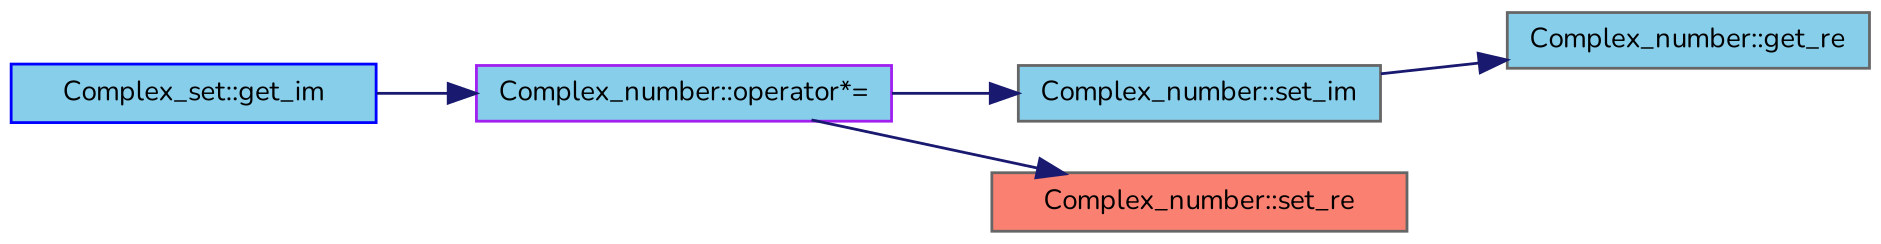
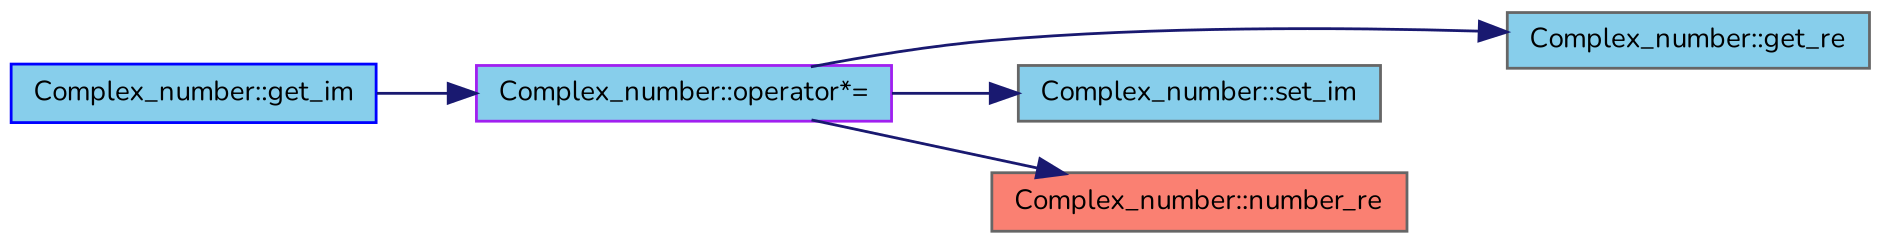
  digraph {
    fontname=Nunito
    rankdir=LR
    node [color=gray40 fillcolor=skyblue fontname=Nunito fontsize=10 shape=record style=filled]
    edge [color=midnightblue fontname=Nunito fontsize=10 labelfontname=Helvetica labelfontsize=10 style=solid]
    n1 [color=purple fontcolor=black height=0.2 label="Complex_number::operator*=" width=0.4]
    n2 [height=0.2 label="Complex_number::get_re" width=0.4]
    n3 [height=0.2 label="Complex_number::set_im" width=0.4]
-   n4 [fillcolor=salmon height=0.2 label="Complex_number::set_re" width=0.4]
-   n5 [color=blue height=0.2 label="Complex_set::get_im" width=0.4]
-   n3 -> n2
+   n4 [fillcolor=salmon height=0.2 label="Complex_number::number_re" width=0.4]
+   n5 [color=blue height=0.2 label="Complex_number::get_im" width=0.4]
+   n1 -> n2
    n1 -> n3
    n1 -> n4
    n5 -> n1
  }
